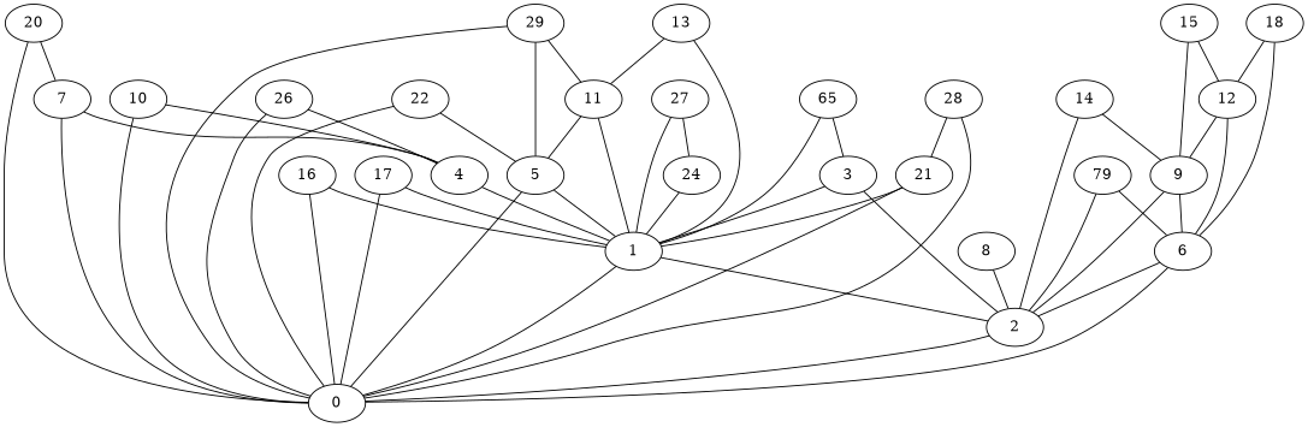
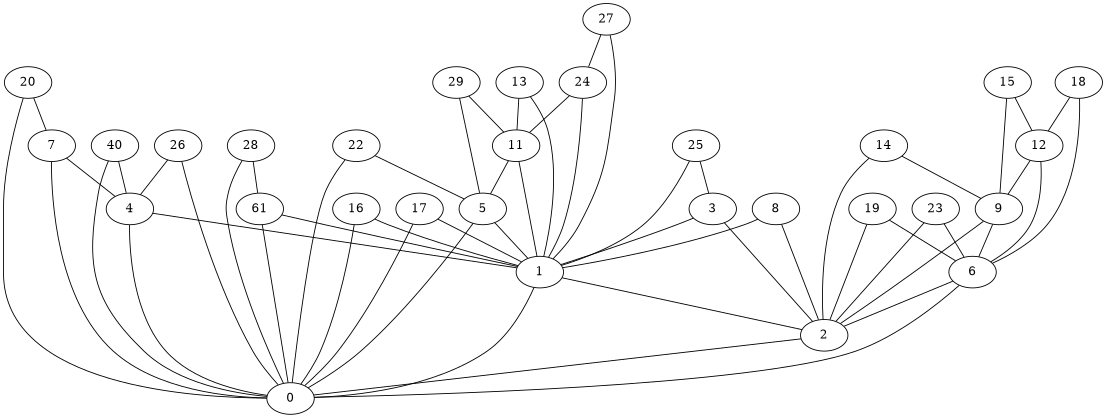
  graph {
    3
    1
    2
    0
    4
    5
    6
    7
    8
    9
-   10
+   10 [label=40]
    11
    12
    13
    14
    15
    16
    17
    18
-   19 [label=79]
+   19
    20
-   21
+   21 [label=61]
    22
+   23
    24
-   25 [label=65]
+   25
    26
    27
    28
    29
    3 -- 1
    3 -- 2
    1 -- 2
    2 -- 0
    0 -- 1
    4 -- 1
-   29 -- 0
+   4 -- 0
    5 -- 1
    5 -- 0
    6 -- 2
    6 -- 0
    7 -- 0
    7 -- 4
+   8 -- 1
    8 -- 2
    9 -- 2
    9 -- 6
    10 -- 0
    10 -- 4
    11 -- 1
    11 -- 5
    12 -- 6
    12 -- 9
    13 -- 1
    13 -- 11
    14 -- 2
    14 -- 9
    15 -- 9
    15 -- 12
    16 -- 1
    16 -- 0
    17 -- 1
    17 -- 0
    18 -- 6
    18 -- 12
    19 -- 2
    19 -- 6
    20 -- 0
    20 -- 7
    21 -- 1
    21 -- 0
    22 -- 0
    22 -- 5
+   23 -- 2
+   23 -- 6
    24 -- 1
+   24 -- 11
    25 -- 3
    25 -- 1
    26 -- 0
    26 -- 4
    27 -- 1
    27 -- 24
    28 -- 0
    28 -- 21
    29 -- 5
    29 -- 11
  }
